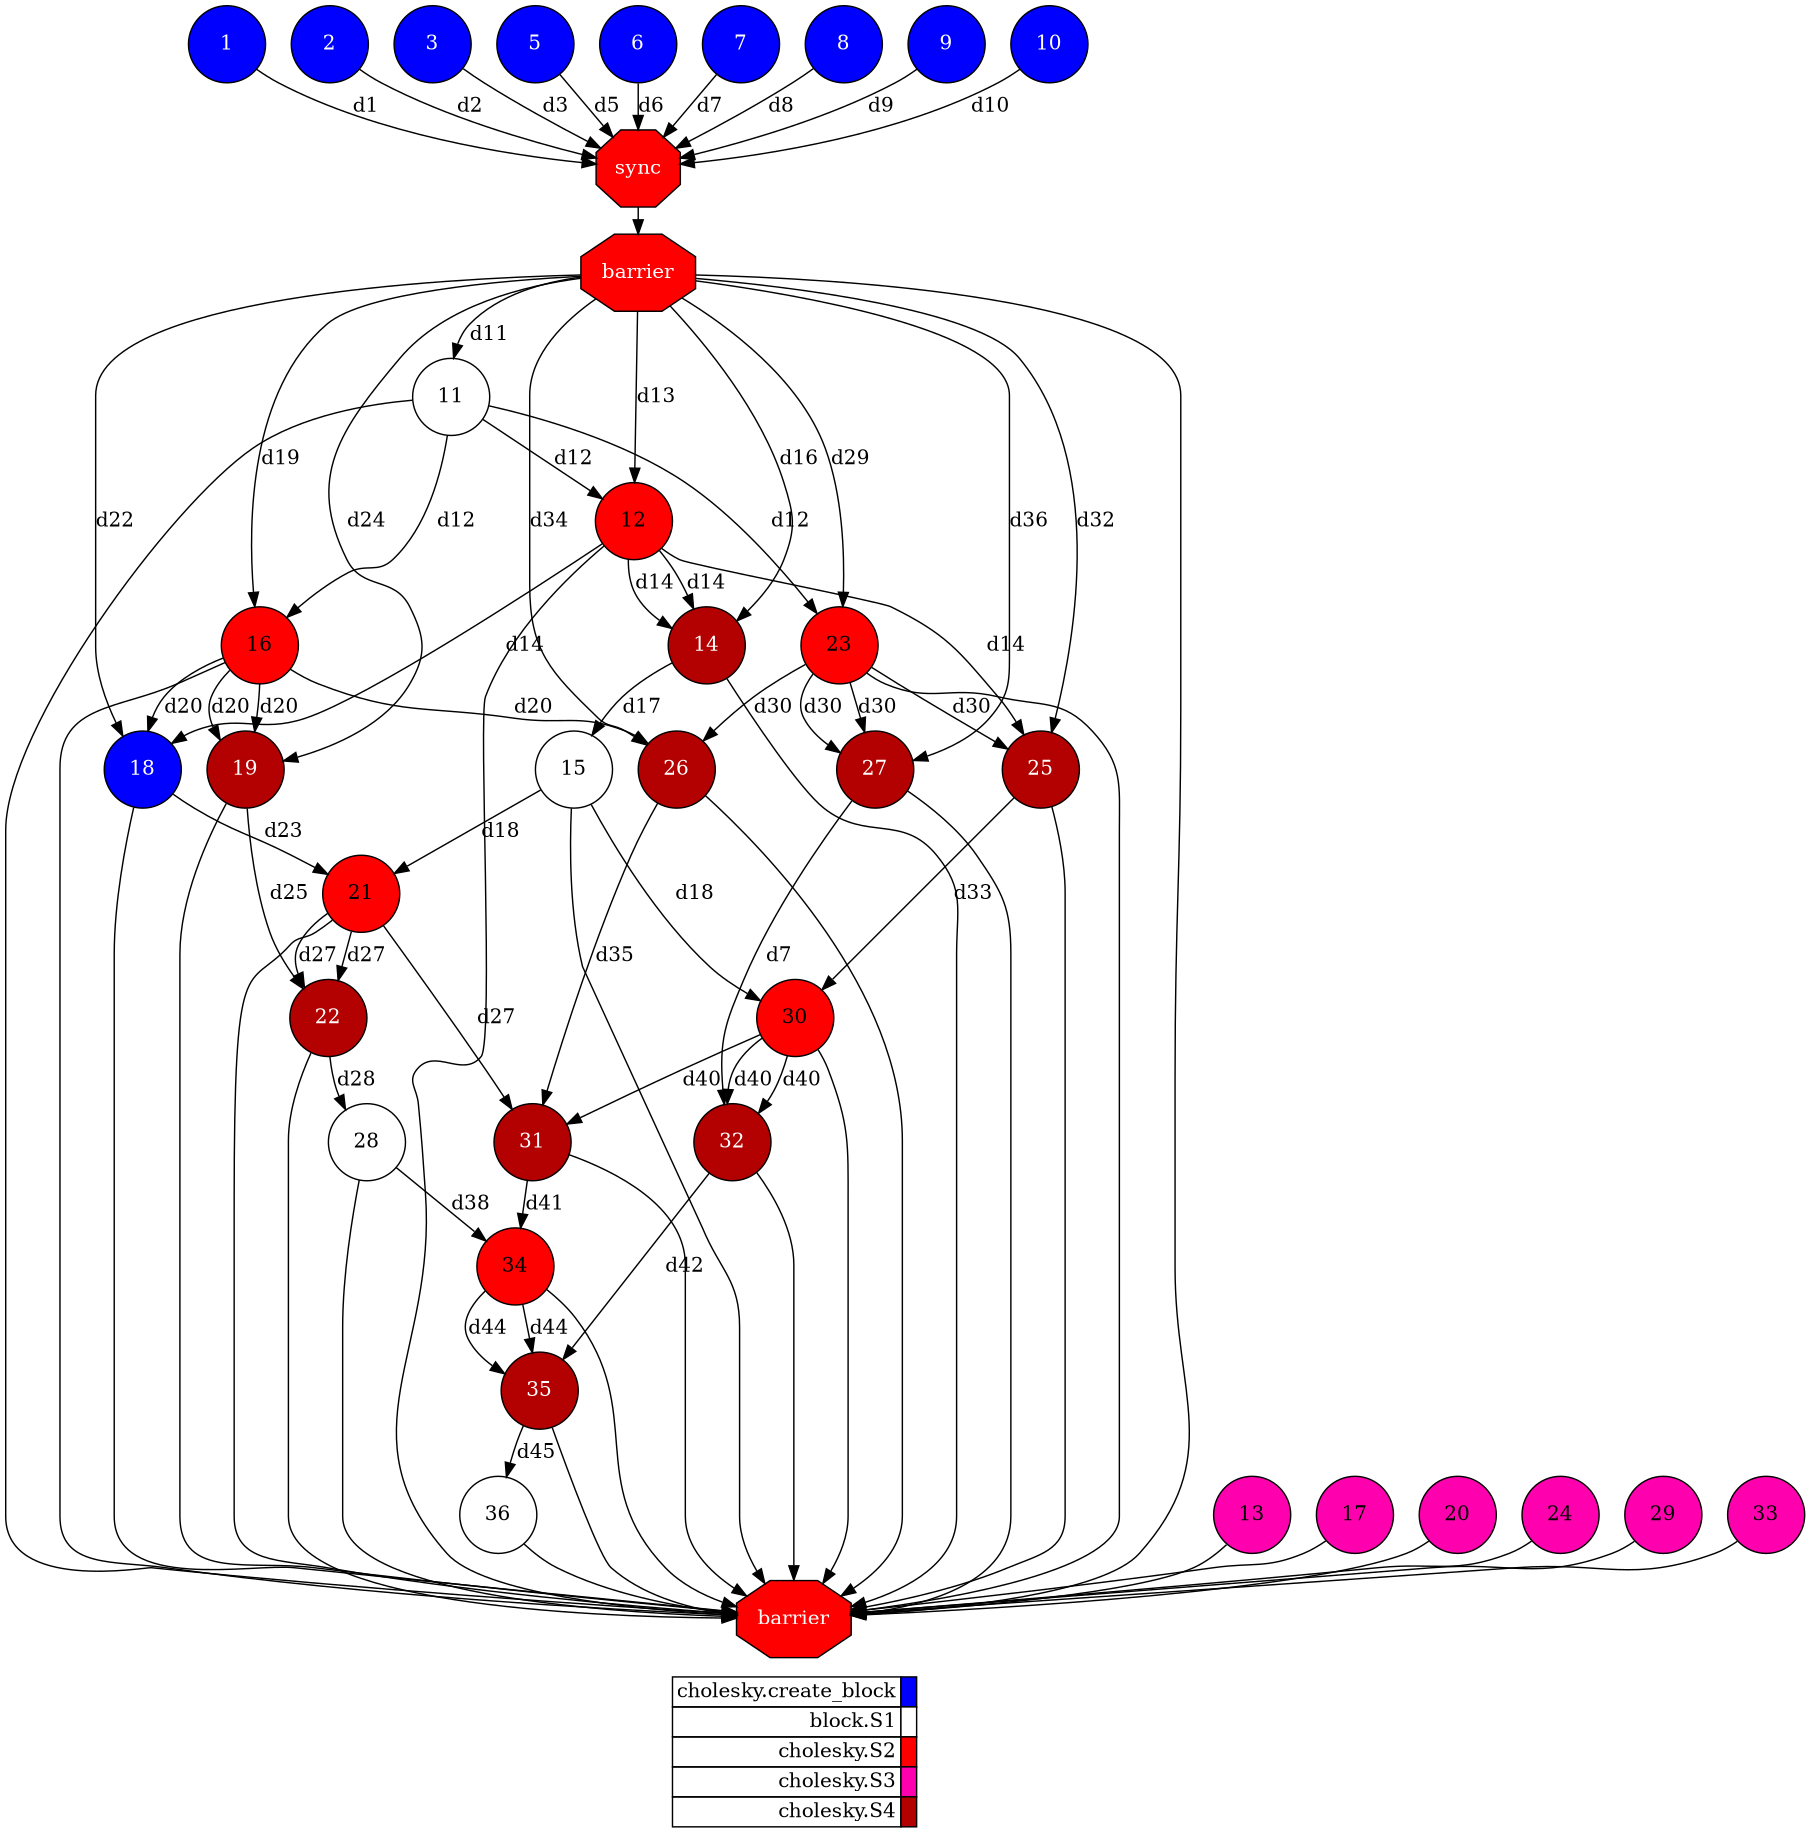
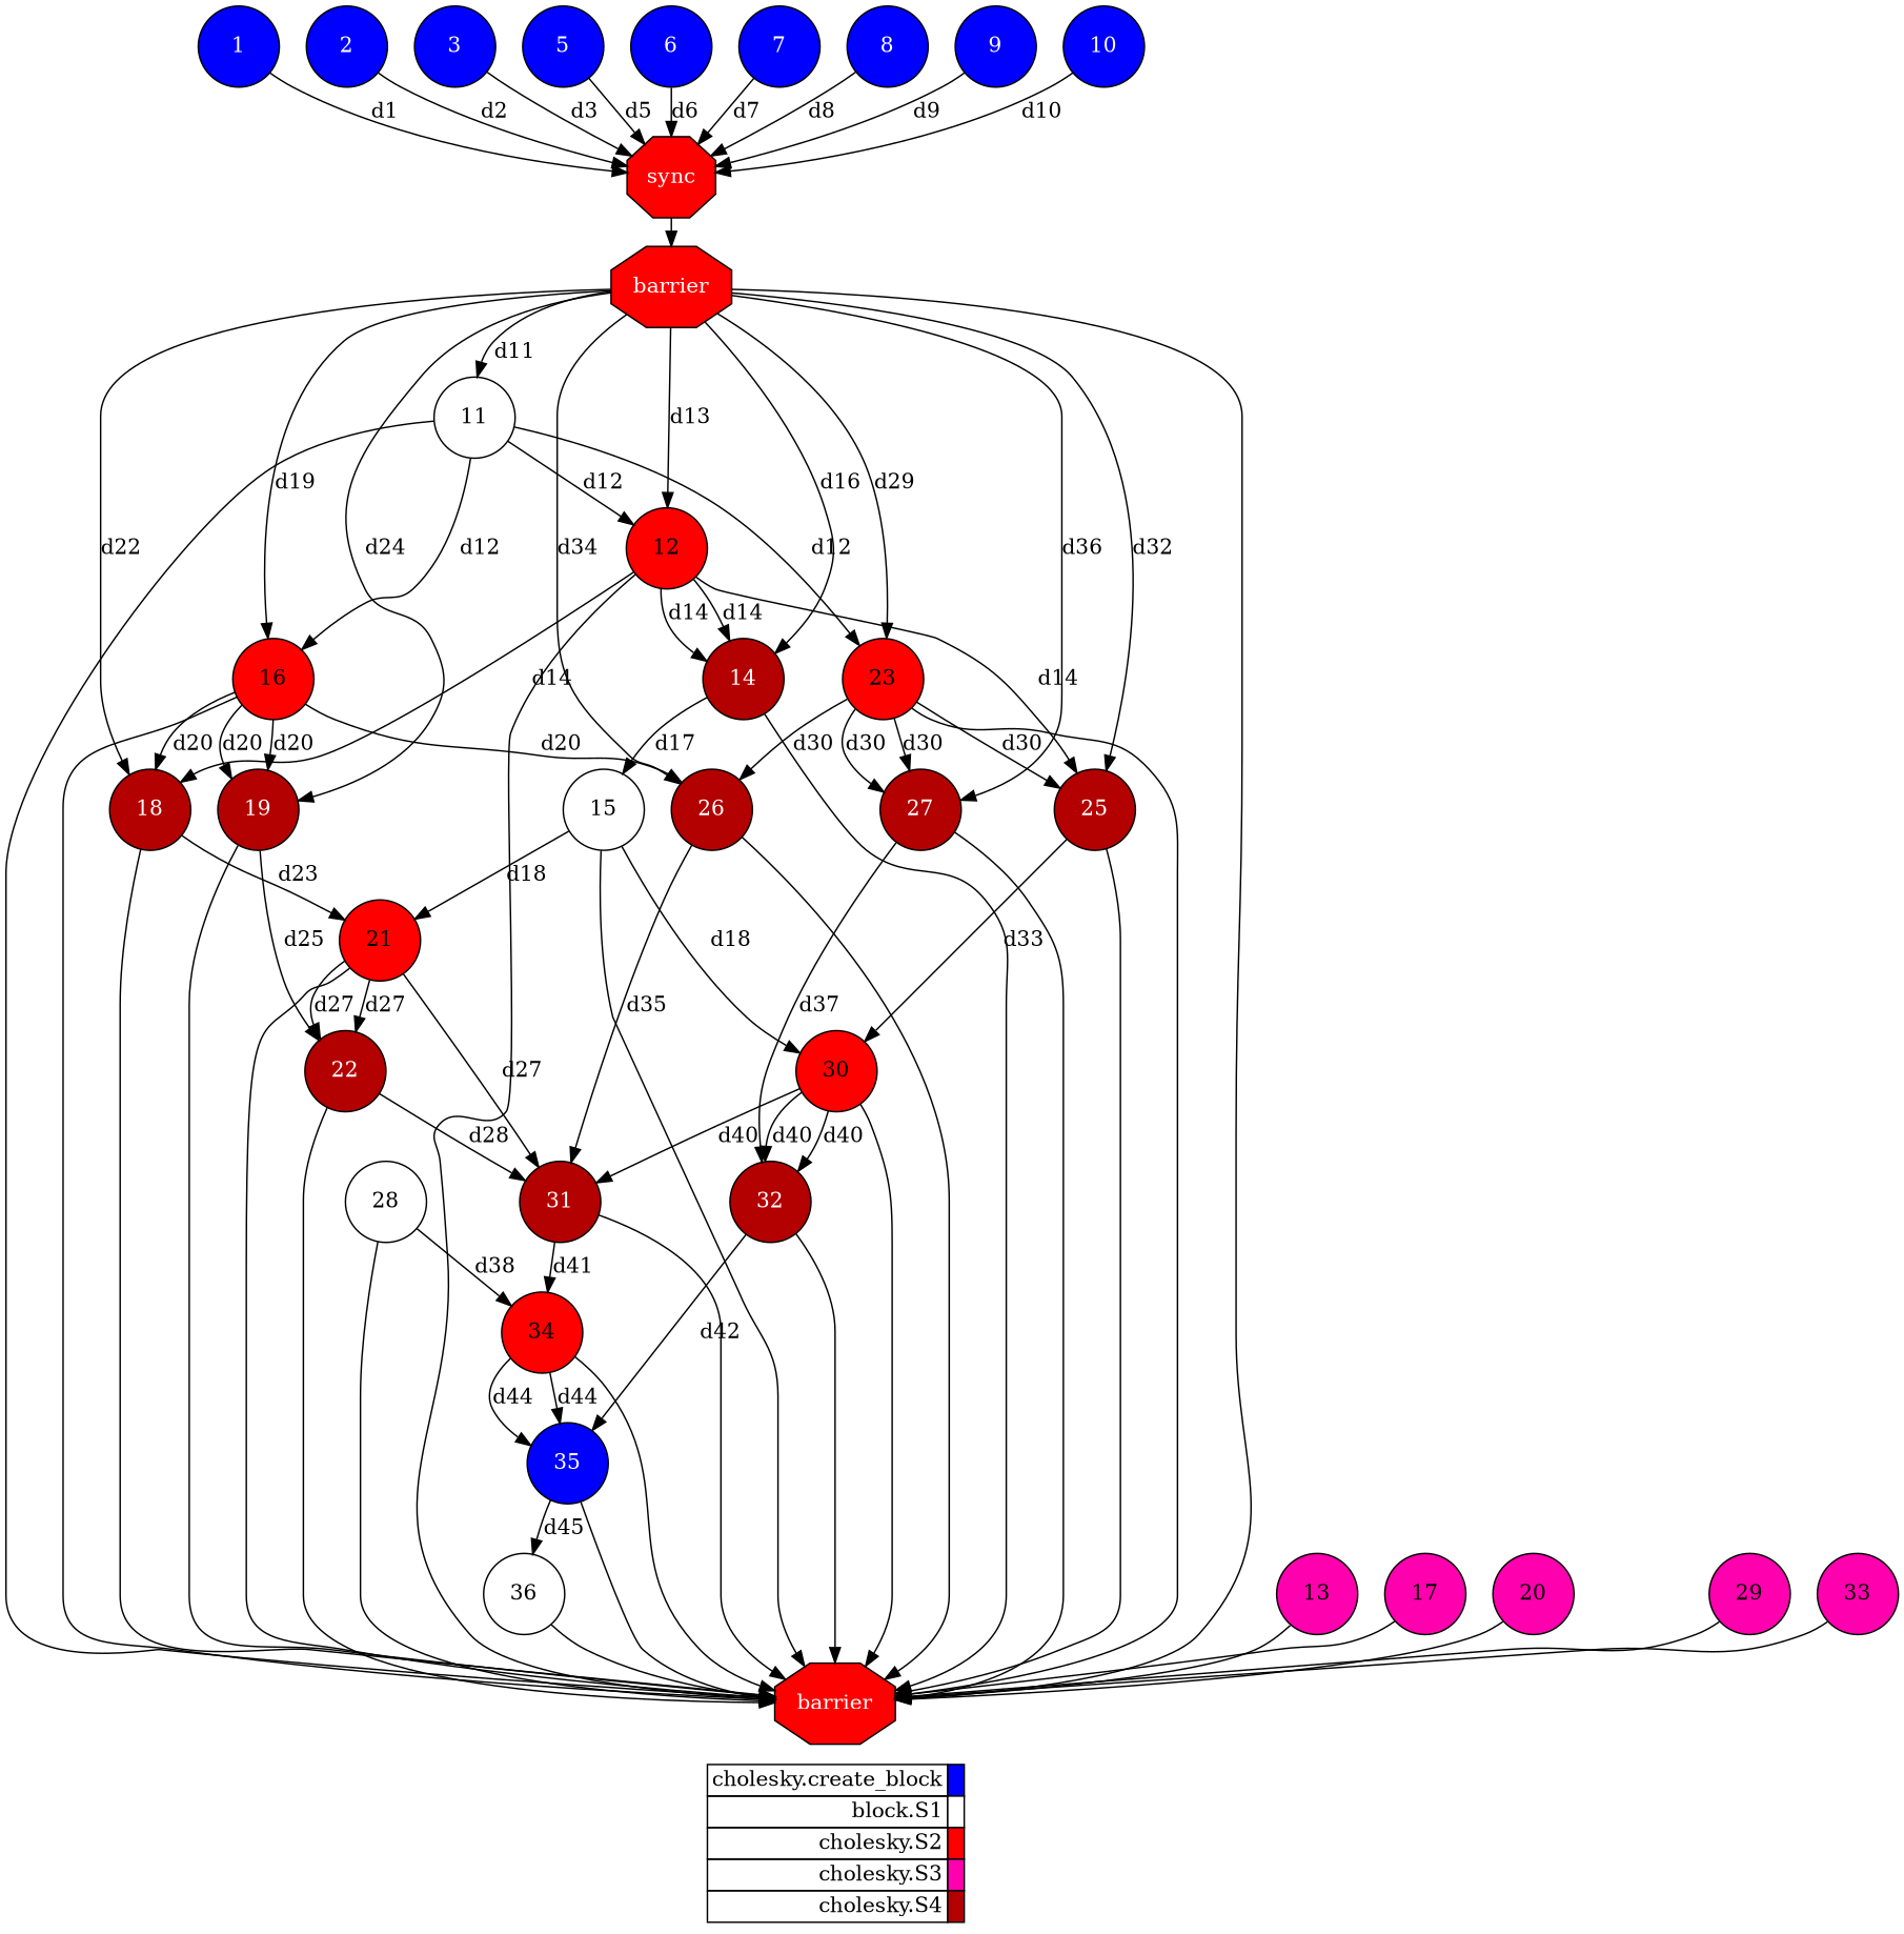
  digraph {
    labeljust=l
    rankdir=TB
    node [fillcolor="#b30000" fontcolor="#ffffff" shape=circle style=filled]
    1 [fillcolor="#0000ff" height=0.75]
    n2 [fillcolor="#ff0000" fontcolor="#FFFFFF" height=0.75 label=sync shape=octagon]
    2 [fillcolor="#0000ff" height=0.75]
    3 [fillcolor="#0000ff" height=0.75]
    5 [fillcolor="#0000ff" height=0.75]
    6 [fillcolor="#0000ff" height=0.75]
    7 [fillcolor="#0000ff" height=0.75]
    8 [fillcolor="#0000ff" height=0.75]
    9 [fillcolor="#0000ff" height=0.75]
    10 [fillcolor="#0000ff" height=0.75]
    n11 [fillcolor="#ff0000" fontcolor="#FFFFFF" height=0.75 label=barrier shape=octagon]
    11 [fillcolor="#ffffff" fontcolor="#000000" height=0.75]
    12 [fillcolor="#ff0000" fontcolor="#000000" height=0.75]
    14 [height=0.75]
    16 [fillcolor="#ff0000" fontcolor="#000000" height=0.75]
-   18 [fillcolor="#0000ff" height=0.75]
+   18 [height=0.75]
    19 [height=0.75]
    23 [fillcolor="#ff0000" fontcolor="#000000" height=0.75]
    25 [height=0.75]
    26 [height=0.75]
    27 [height=0.75]
    n22 [fillcolor="#ff0000" fontcolor="#FFFFFF" height=0.75 label=barrier shape=octagon]
    13 [fillcolor="#ff00ae" fontcolor="#000000" height=0.75]
    15 [fillcolor="#ffffff" fontcolor="#000000" height=0.75]
    21 [fillcolor="#ff0000" fontcolor="#000000" height=0.75]
    30 [fillcolor="#ff0000" fontcolor="#000000" height=0.75]
    17 [fillcolor="#ff00ae" fontcolor="#000000" height=0.75]
    22 [height=0.75]
    20 [fillcolor="#ff00ae" fontcolor="#000000" height=0.75]
    31 [height=0.75]
    28 [fillcolor="#ffffff" fontcolor="#000000" height=0.75]
-   24 [fillcolor="#ff00ae" fontcolor="#000000" height=0.75]
    32 [height=0.75]
    34 [fillcolor="#ff0000" fontcolor="#000000" height=0.75]
    29 [fillcolor="#ff00ae" fontcolor="#000000" height=0.75]
-   35 [height=0.75]
+   35 [fillcolor="#0000ff" height=0.75]
    33 [fillcolor="#ff00ae" fontcolor="#000000" height=0.75]
    36 [fillcolor="#ffffff" fontcolor="#000000" height=0.75]
    n39 [height=0.75 label=<       <table border="0" cellpadding="2" cellspacing="0" cellborder="1"> <tr> <td align="right">cholesky.create_block</td> <td bgcolor="#0000ff">&nbsp;</td> </tr> <tr> <td align="right">block.S1</td> <td bgcolor="#ffffff">&nbsp;</td> </tr> <tr> <td align="right">cholesky.S2</td> <td bgcolor="#ff0000">&nbsp;</td> </tr> <tr> <td align="right">cholesky.S3</td> <td bgcolor="#ff00ae">&nbsp;</td> </tr> <tr> <td align="right">cholesky.S4</td> <td bgcolor="#b30000">&nbsp;</td> </tr>       </table>     > shape=plaintext fillcolor="" fontcolor="" style=""]
    subgraph sub_1 {
      ranksep=0.20
      1
      n2
      2
      3
      5
      6
      7
      8
      9
      10
      n11
      11
      12
      14
      16
      18
      19
      23
      25
      26
      27
      n22
      13
      15
      21
      30
      17
      22
      20
      31
      28
-     24
      32
      34
      29
      35
      33
      36
    }
    subgraph sub_2 {
      label=Legend
      rank=sink
      ranksep=0.20
      n39
    }
    1 -> n2 [label=d1]
    n2 -> n11
    2 -> n2 [label=d2]
    3 -> n2 [label=d3]
    5 -> n2 [label=d5]
    6 -> n2 [label=d6]
    7 -> n2 [label=d7]
    8 -> n2 [label=d8]
    9 -> n2 [label=d9]
    10 -> n2 [label=d10]
    n11 -> 11 [label=d11]
    n11 -> 12 [label=d13]
    n11 -> 14 [label=d16]
    n11 -> 16 [label=d19]
    n11 -> 18 [label=d22]
    n11 -> 19 [label=d24]
    n11 -> 23 [label=d29]
    n11 -> 25 [label=d32]
    n11 -> 26 [label=d34]
    n11 -> 27 [label=d36]
    n11 -> n22
    11 -> 12 [label=d12]
    11 -> 16 [label=d12]
    11 -> 23 [label=d12]
    11 -> n22
    12 -> 14 [label=d14]
    12 -> 14 [label=d14]
    12 -> 18 [label=d14]
    12 -> 25 [label=d14]
    12 -> n22
    14 -> n22
    14 -> 15 [label=d17]
    16 -> 18 [label=d20]
    16 -> 19 [label=d20]
    16 -> 19 [label=d20]
    16 -> 26 [label=d20]
    16 -> n22
    18 -> n22
    18 -> 21 [label=d23]
    19 -> n22
    19 -> 22 [label=d25]
    23 -> 25 [label=d30]
    23 -> 26 [label=d30]
    23 -> 27 [label=d30]
    23 -> 27 [label=d30]
    23 -> n22
    25 -> n22
    25 -> 30 [label=d33]
    26 -> n22
    26 -> 31 [label=d35]
    27 -> n22
-   27 -> 32 [label=d7]
+   27 -> 32 [label=d37]
    13 -> n22
    15 -> n22
    15 -> 21 [label=d18]
    15 -> 30 [label=d18]
    21 -> n22
    21 -> 22 [label=d27]
    21 -> 22 [label=d27]
    21 -> 31 [label=d27]
    30 -> n22
    30 -> 31 [label=d40]
    30 -> 32 [label=d40]
    30 -> 32 [label=d40]
    17 -> n22
    22 -> n22
-   22 -> 28 [label=d28]
+   22 -> 31 [label=d28]
    20 -> n22
    31 -> n22
    31 -> 34 [label=d41]
    28 -> n22
    28 -> 34 [label=d38]
-   24 -> n22
    32 -> n22
    32 -> 35 [label=d42]
    34 -> n22
    34 -> 35 [label=d44]
    34 -> 35 [label=d44]
    29 -> n22
    35 -> n22
    35 -> 36 [label=d45]
    33 -> n22
    36 -> n22
  }
